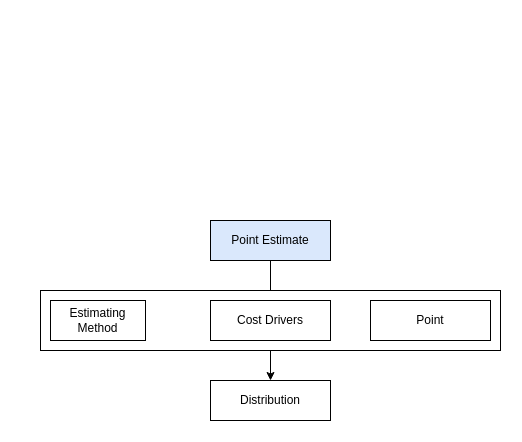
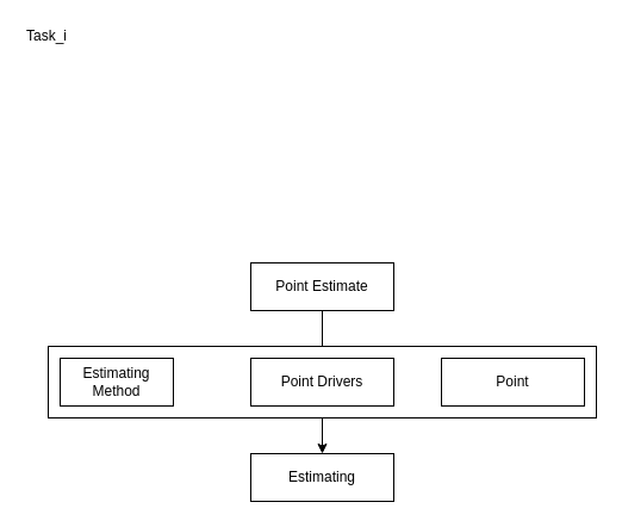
  <mxCell id="0" />
  <mxCell id="1" parent="0" />
  <mxCell id="2" style="edgeStyle=none;html=1;exitX=0.5;exitY=1;exitDx=0;exitDy=0;entryX=0.5;entryY=0;entryDx=0;entryDy=0;align=center;" parent="1" source="9" target="8" edge="1"><mxGeometry relative="1" as="geometry" /></mxCell>
  <mxCell id="3" style="edgeStyle=none;html=1;exitX=0.5;exitY=1;exitDx=0;exitDy=0;entryX=0.5;entryY=0;entryDx=0;entryDy=0;endArrow=none;endFill=0;align=center;" parent="1" source="4" target="9" edge="1"><mxGeometry relative="1" as="geometry" /></mxCell>
- <mxCell id="4" value="Point Estimate" style="rounded=0;whiteSpace=wrap;html=1;align=center;fillColor=#dae8fc;" parent="1" vertex="1"><mxGeometry x="210" y="220" width="120" height="40" as="geometry" /></mxCell>
+ <mxCell id="4" value="Point Estimate" style="rounded=0;whiteSpace=wrap;html=1;align=center;" parent="1" vertex="1"><mxGeometry x="210" y="220" width="120" height="40" as="geometry" /></mxCell>
  <mxCell id="5" value="Estimating Method" style="rounded=0;whiteSpace=wrap;html=1;align=center;" parent="1" vertex="1"><mxGeometry x="50" y="300" width="95" height="40" as="geometry" /></mxCell>
- <mxCell id="6" value="Cost Drivers" style="rounded=0;whiteSpace=wrap;html=1;align=center;" parent="1" vertex="1"><mxGeometry x="210" y="300" width="120" height="40" as="geometry" /></mxCell>
+ <mxCell id="6" value="Point Drivers" style="rounded=0;whiteSpace=wrap;html=1;align=center;" parent="1" vertex="1"><mxGeometry x="210" y="300" width="120" height="40" as="geometry" /></mxCell>
  <mxCell id="7" value="Point" style="rounded=0;whiteSpace=wrap;html=1;align=center;" parent="1" vertex="1"><mxGeometry x="370" y="300" width="120" height="40" as="geometry" /></mxCell>
- <mxCell id="8" value="Distribution" style="rounded=0;whiteSpace=wrap;html=1;align=center;" parent="1" vertex="1"><mxGeometry x="210" y="380" width="120" height="40" as="geometry" /></mxCell>
+ <mxCell id="8" value="Estimating" style="rounded=0;whiteSpace=wrap;html=1;align=center;" parent="1" vertex="1"><mxGeometry x="210" y="380" width="120" height="40" as="geometry" /></mxCell>
  <mxCell id="9" value="" style="rounded=0;whiteSpace=wrap;html=1;fillColor=none;align=center;" parent="1" vertex="1"><mxGeometry x="40" y="290" width="460" height="60" as="geometry" /></mxCell>
+ <mxCell id="10" value="Task_i" style="rounded=0;whiteSpace=wrap;html=1;fillColor=none;fontColor=default;strokeColor=none;align=left;" vertex="1" parent="1"><mxGeometry x="20" y="20" width="70" height="20" as="geometry" /></mxCell>
